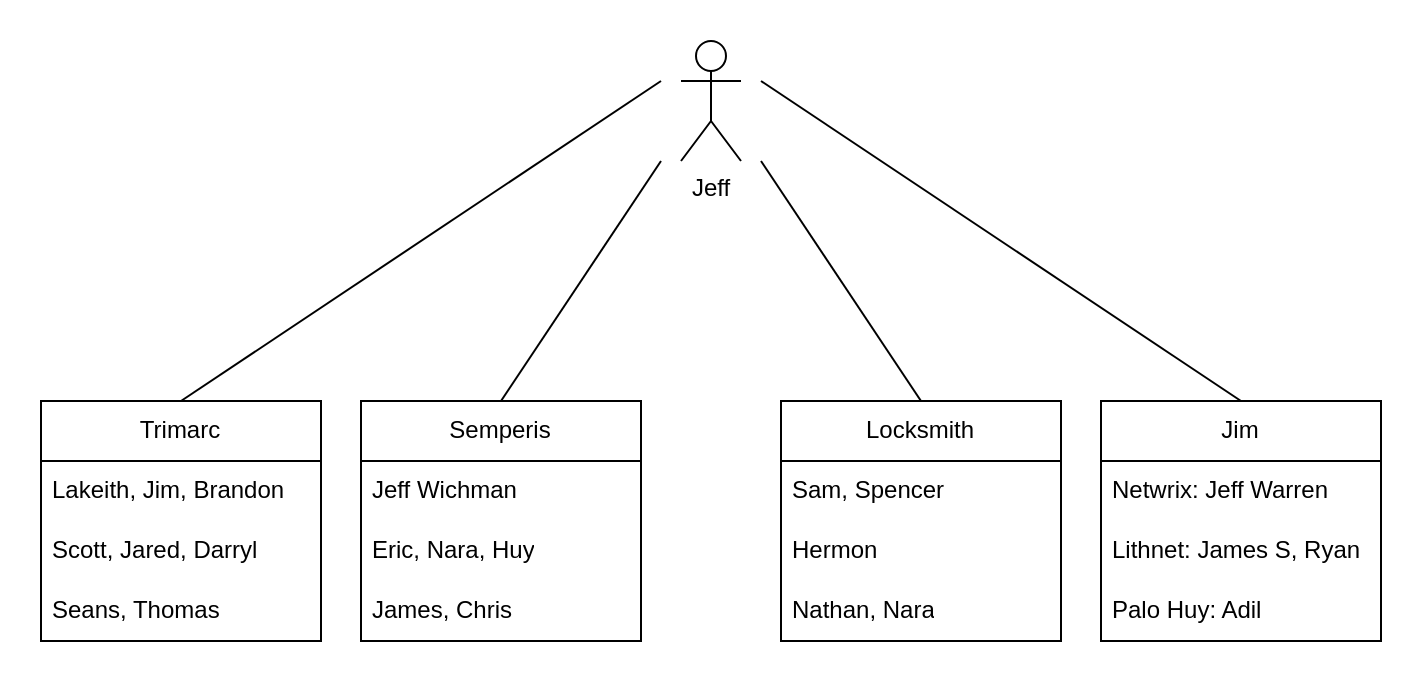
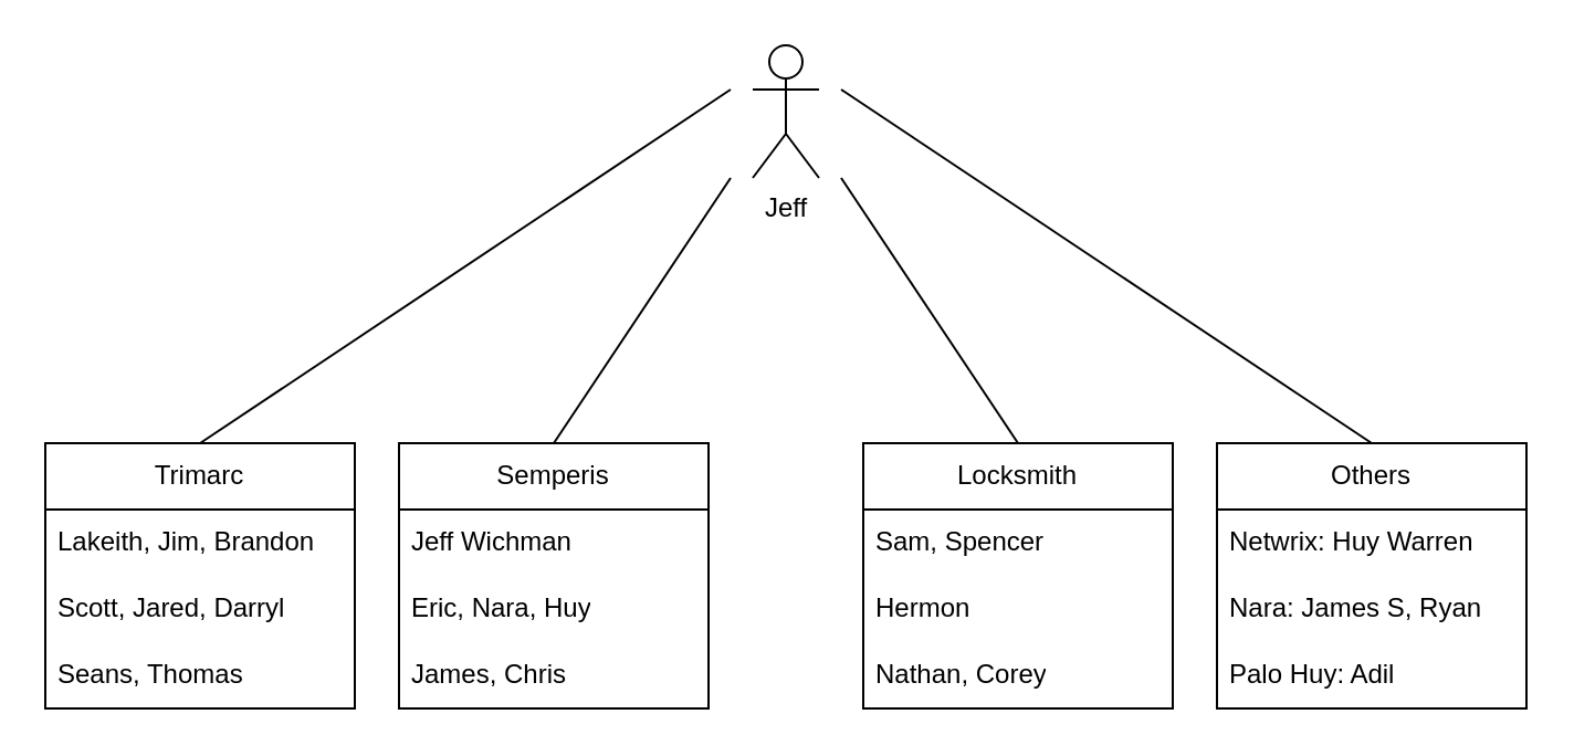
  <mxCell id="0" />
  <mxCell id="1" parent="0" />
  <mxCell id="2" value="Jeff&lt;div&gt;&lt;br&gt;&lt;/div&gt;" style="shape=umlActor;verticalLabelPosition=bottom;verticalAlign=top;html=1;outlineConnect=0;" vertex="1" parent="1"><mxGeometry x="340" y="20" width="30" height="60" as="geometry" /></mxCell>
  <mxCell id="3" value="" style="endArrow=none;html=1;rounded=0;" edge="1" parent="1"><mxGeometry width="50" height="50" relative="1" as="geometry"><mxPoint x="90" y="200" as="sourcePoint" /><mxPoint x="330" y="40" as="targetPoint" /></mxGeometry></mxCell>
  <mxCell id="4" value="" style="endArrow=none;html=1;rounded=0;" edge="1" parent="1"><mxGeometry width="50" height="50" relative="1" as="geometry"><mxPoint x="250" y="200" as="sourcePoint" /><mxPoint x="330" y="80" as="targetPoint" /></mxGeometry></mxCell>
  <mxCell id="5" value="" style="endArrow=none;html=1;rounded=0;" edge="1" parent="1"><mxGeometry width="50" height="50" relative="1" as="geometry"><mxPoint x="620" y="200" as="sourcePoint" /><mxPoint x="380" y="40" as="targetPoint" /></mxGeometry></mxCell>
  <mxCell id="6" value="" style="endArrow=none;html=1;rounded=0;" edge="1" parent="1"><mxGeometry width="50" height="50" relative="1" as="geometry"><mxPoint x="460" y="200" as="sourcePoint" /><mxPoint x="380" y="80" as="targetPoint" /></mxGeometry></mxCell>
  <mxCell id="7" value="Trimarc" style="swimlane;fontStyle=0;childLayout=stackLayout;horizontal=1;startSize=30;horizontalStack=0;resizeParent=1;resizeParentMax=0;resizeLast=0;collapsible=1;marginBottom=0;whiteSpace=wrap;html=1;" vertex="1" parent="1"><mxGeometry x="20" y="200" width="140" height="120" as="geometry" /></mxCell>
  <mxCell id="8" value="Lakeith, Jim, Brandon" style="text;strokeColor=none;fillColor=none;align=left;verticalAlign=middle;spacingLeft=4;spacingRight=4;overflow=hidden;points=[[0,0.5],[1,0.5]];portConstraint=eastwest;rotatable=0;whiteSpace=wrap;html=1;" vertex="1" parent="7"><mxGeometry y="30" width="140" height="30" as="geometry" /></mxCell>
  <mxCell id="9" value="Scott, Jared, Darryl" style="text;strokeColor=none;fillColor=none;align=left;verticalAlign=middle;spacingLeft=4;spacingRight=4;overflow=hidden;points=[[0,0.5],[1,0.5]];portConstraint=eastwest;rotatable=0;whiteSpace=wrap;html=1;" vertex="1" parent="7"><mxGeometry y="60" width="140" height="30" as="geometry" /></mxCell>
  <mxCell id="10" value="Seans, Thomas" style="text;strokeColor=none;fillColor=none;align=left;verticalAlign=middle;spacingLeft=4;spacingRight=4;overflow=hidden;points=[[0,0.5],[1,0.5]];portConstraint=eastwest;rotatable=0;whiteSpace=wrap;html=1;" vertex="1" parent="7"><mxGeometry y="90" width="140" height="30" as="geometry" /></mxCell>
  <mxCell id="11" value="Semperis" style="swimlane;fontStyle=0;childLayout=stackLayout;horizontal=1;startSize=30;horizontalStack=0;resizeParent=1;resizeParentMax=0;resizeLast=0;collapsible=1;marginBottom=0;whiteSpace=wrap;html=1;" vertex="1" parent="1"><mxGeometry x="180" y="200" width="140" height="120" as="geometry" /></mxCell>
  <mxCell id="12" value="Jeff Wichman" style="text;strokeColor=none;fillColor=none;align=left;verticalAlign=middle;spacingLeft=4;spacingRight=4;overflow=hidden;points=[[0,0.5],[1,0.5]];portConstraint=eastwest;rotatable=0;whiteSpace=wrap;html=1;" vertex="1" parent="11"><mxGeometry y="30" width="140" height="30" as="geometry" /></mxCell>
  <mxCell id="13" value="Eric, Nara, Huy" style="text;strokeColor=none;fillColor=none;align=left;verticalAlign=middle;spacingLeft=4;spacingRight=4;overflow=hidden;points=[[0,0.5],[1,0.5]];portConstraint=eastwest;rotatable=0;whiteSpace=wrap;html=1;" vertex="1" parent="11"><mxGeometry y="60" width="140" height="30" as="geometry" /></mxCell>
  <mxCell id="14" value="James, Chris" style="text;strokeColor=none;fillColor=none;align=left;verticalAlign=middle;spacingLeft=4;spacingRight=4;overflow=hidden;points=[[0,0.5],[1,0.5]];portConstraint=eastwest;rotatable=0;whiteSpace=wrap;html=1;" vertex="1" parent="11"><mxGeometry y="90" width="140" height="30" as="geometry" /></mxCell>
  <mxCell id="15" value="Locksmith" style="swimlane;fontStyle=0;childLayout=stackLayout;horizontal=1;startSize=30;horizontalStack=0;resizeParent=1;resizeParentMax=0;resizeLast=0;collapsible=1;marginBottom=0;whiteSpace=wrap;html=1;" vertex="1" parent="1"><mxGeometry x="390" y="200" width="140" height="120" as="geometry" /></mxCell>
  <mxCell id="16" value="Sam, Spencer" style="text;strokeColor=none;fillColor=none;align=left;verticalAlign=middle;spacingLeft=4;spacingRight=4;overflow=hidden;points=[[0,0.5],[1,0.5]];portConstraint=eastwest;rotatable=0;whiteSpace=wrap;html=1;" vertex="1" parent="15"><mxGeometry y="30" width="140" height="30" as="geometry" /></mxCell>
  <mxCell id="17" value="Hermon" style="text;strokeColor=none;fillColor=none;align=left;verticalAlign=middle;spacingLeft=4;spacingRight=4;overflow=hidden;points=[[0,0.5],[1,0.5]];portConstraint=eastwest;rotatable=0;whiteSpace=wrap;html=1;" vertex="1" parent="15"><mxGeometry y="60" width="140" height="30" as="geometry" /></mxCell>
- <mxCell id="18" value="Nathan, Nara" style="text;strokeColor=none;fillColor=none;align=left;verticalAlign=middle;spacingLeft=4;spacingRight=4;overflow=hidden;points=[[0,0.5],[1,0.5]];portConstraint=eastwest;rotatable=0;whiteSpace=wrap;html=1;" vertex="1" parent="15"><mxGeometry y="90" width="140" height="30" as="geometry" /></mxCell>
- <mxCell id="19" value="Jim" style="swimlane;fontStyle=0;childLayout=stackLayout;horizontal=1;startSize=30;horizontalStack=0;resizeParent=1;resizeParentMax=0;resizeLast=0;collapsible=1;marginBottom=0;whiteSpace=wrap;html=1;" vertex="1" parent="1"><mxGeometry x="550" y="200" width="140" height="120" as="geometry" /></mxCell>
- <mxCell id="20" value="Netwrix: Jeff Warren" style="text;strokeColor=none;fillColor=none;align=left;verticalAlign=middle;spacingLeft=4;spacingRight=4;overflow=hidden;points=[[0,0.5],[1,0.5]];portConstraint=eastwest;rotatable=0;whiteSpace=wrap;html=1;" vertex="1" parent="19"><mxGeometry y="30" width="140" height="30" as="geometry" /></mxCell>
- <mxCell id="21" value="Lithnet: James S, Ryan" style="text;strokeColor=none;fillColor=none;align=left;verticalAlign=middle;spacingLeft=4;spacingRight=4;overflow=hidden;points=[[0,0.5],[1,0.5]];portConstraint=eastwest;rotatable=0;whiteSpace=wrap;html=1;" vertex="1" parent="19"><mxGeometry y="60" width="140" height="30" as="geometry" /></mxCell>
+ <mxCell id="18" value="Nathan, Corey" style="text;strokeColor=none;fillColor=none;align=left;verticalAlign=middle;spacingLeft=4;spacingRight=4;overflow=hidden;points=[[0,0.5],[1,0.5]];portConstraint=eastwest;rotatable=0;whiteSpace=wrap;html=1;" vertex="1" parent="15"><mxGeometry y="90" width="140" height="30" as="geometry" /></mxCell>
+ <mxCell id="19" value="Others" style="swimlane;fontStyle=0;childLayout=stackLayout;horizontal=1;startSize=30;horizontalStack=0;resizeParent=1;resizeParentMax=0;resizeLast=0;collapsible=1;marginBottom=0;whiteSpace=wrap;html=1;" vertex="1" parent="1"><mxGeometry x="550" y="200" width="140" height="120" as="geometry" /></mxCell>
+ <mxCell id="20" value="Netwrix: Huy Warren" style="text;strokeColor=none;fillColor=none;align=left;verticalAlign=middle;spacingLeft=4;spacingRight=4;overflow=hidden;points=[[0,0.5],[1,0.5]];portConstraint=eastwest;rotatable=0;whiteSpace=wrap;html=1;" vertex="1" parent="19"><mxGeometry y="30" width="140" height="30" as="geometry" /></mxCell>
+ <mxCell id="21" value="Nara: James S, Ryan" style="text;strokeColor=none;fillColor=none;align=left;verticalAlign=middle;spacingLeft=4;spacingRight=4;overflow=hidden;points=[[0,0.5],[1,0.5]];portConstraint=eastwest;rotatable=0;whiteSpace=wrap;html=1;" vertex="1" parent="19"><mxGeometry y="60" width="140" height="30" as="geometry" /></mxCell>
  <mxCell id="22" value="Palo Huy: Adil" style="text;strokeColor=none;fillColor=none;align=left;verticalAlign=middle;spacingLeft=4;spacingRight=4;overflow=hidden;points=[[0,0.5],[1,0.5]];portConstraint=eastwest;rotatable=0;whiteSpace=wrap;html=1;" vertex="1" parent="19"><mxGeometry y="90" width="140" height="30" as="geometry" /></mxCell>
